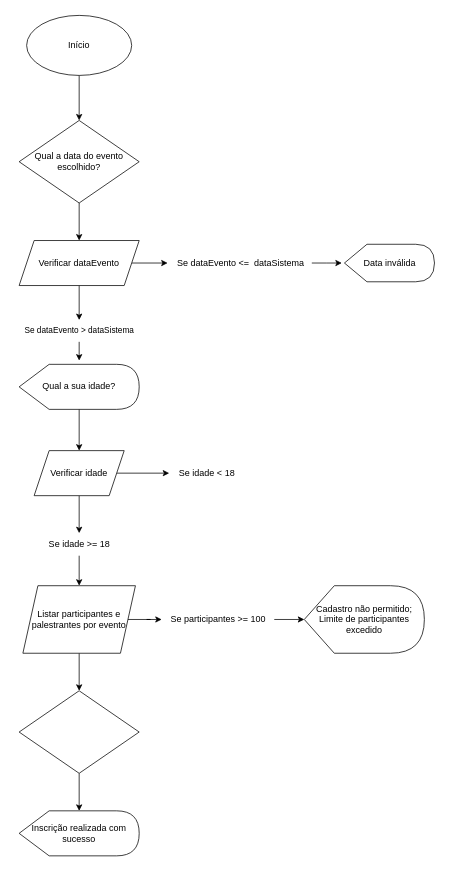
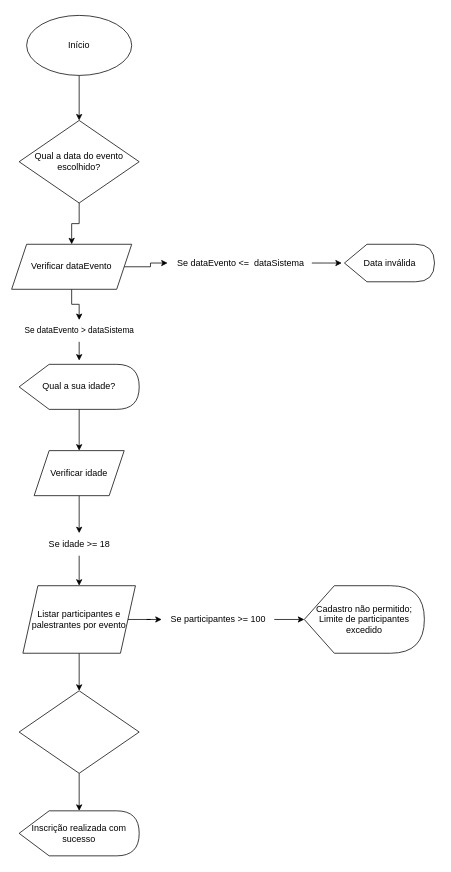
  <mxCell id="0" />
  <mxCell id="1" parent="0" />
  <mxCell id="2" style="edgeStyle=orthogonalEdgeStyle;rounded=0;orthogonalLoop=1;jettySize=auto;html=1;entryX=0.5;entryY=0;entryDx=0;entryDy=0;align=center;labelPosition=center;verticalLabelPosition=middle;verticalAlign=middle;" parent="1" source="3" target="5" edge="1"><mxGeometry relative="1" as="geometry" /></mxCell>
  <mxCell id="3" value="Início" style="ellipse;whiteSpace=wrap;html=1;align=center;labelPosition=center;verticalLabelPosition=middle;verticalAlign=middle;" parent="1" vertex="1"><mxGeometry x="35" y="20" width="140" height="80" as="geometry" /></mxCell>
  <mxCell id="4" style="edgeStyle=orthogonalEdgeStyle;rounded=0;orthogonalLoop=1;jettySize=auto;html=1;entryX=0.5;entryY=0;entryDx=0;entryDy=0;align=center;labelPosition=center;verticalLabelPosition=middle;verticalAlign=middle;" parent="1" source="5" target="11" edge="1"><mxGeometry relative="1" as="geometry" /></mxCell>
  <mxCell id="5" value="Qual a data do evento escolhido?" style="rhombus;whiteSpace=wrap;html=1;align=center;labelPosition=center;verticalLabelPosition=middle;verticalAlign=middle;" parent="1" vertex="1"><mxGeometry x="25" y="160" width="160" height="110" as="geometry" /></mxCell>
  <mxCell id="6" value="Data inválida" style="shape=display;whiteSpace=wrap;html=1;align=center;labelPosition=center;verticalLabelPosition=middle;verticalAlign=middle;" parent="1" vertex="1"><mxGeometry x="458.5" y="325" width="120" height="50" as="geometry" /></mxCell>
  <mxCell id="7" style="edgeStyle=orthogonalEdgeStyle;rounded=0;orthogonalLoop=1;jettySize=auto;html=1;entryX=0.5;entryY=0;entryDx=0;entryDy=0;align=center;labelPosition=center;verticalLabelPosition=middle;verticalAlign=middle;" parent="1" source="8" target="19" edge="1"><mxGeometry relative="1" as="geometry" /></mxCell>
  <mxCell id="8" value="Qual a sua idade?" style="shape=display;whiteSpace=wrap;html=1;align=center;labelPosition=center;verticalLabelPosition=middle;verticalAlign=middle;" parent="1" vertex="1"><mxGeometry x="25" y="485" width="160" height="60" as="geometry" /></mxCell>
  <mxCell id="9" style="edgeStyle=orthogonalEdgeStyle;rounded=0;orthogonalLoop=1;jettySize=auto;html=1;entryX=0.5;entryY=0.033;entryDx=0;entryDy=0;entryPerimeter=0;align=center;labelPosition=center;verticalLabelPosition=middle;verticalAlign=middle;" parent="1" source="11" target="13" edge="1"><mxGeometry relative="1" as="geometry" /></mxCell>
  <mxCell id="10" style="edgeStyle=orthogonalEdgeStyle;rounded=0;orthogonalLoop=1;jettySize=auto;html=1;entryX=-0.011;entryY=0.5;entryDx=0;entryDy=0;entryPerimeter=0;align=center;labelPosition=center;verticalLabelPosition=middle;verticalAlign=middle;" parent="1" source="11" target="16" edge="1"><mxGeometry relative="1" as="geometry" /></mxCell>
- <mxCell id="11" value="Verificar dataEvento" style="shape=parallelogram;perimeter=parallelogramPerimeter;whiteSpace=wrap;html=1;fixedSize=1;align=center;labelPosition=center;verticalLabelPosition=middle;verticalAlign=middle;" parent="1" vertex="1"><mxGeometry x="25" y="320" width="160" height="60" as="geometry" /></mxCell>
+ <mxCell id="11" value="Verificar dataEvento" style="shape=parallelogram;perimeter=parallelogramPerimeter;whiteSpace=wrap;html=1;fixedSize=1;align=center;labelPosition=center;verticalLabelPosition=middle;verticalAlign=middle;" parent="1" vertex="1"><mxGeometry x="15" y="325" width="160" height="60" as="geometry" /></mxCell>
  <mxCell id="12" style="edgeStyle=orthogonalEdgeStyle;rounded=0;orthogonalLoop=1;jettySize=auto;html=1;align=center;labelPosition=center;verticalLabelPosition=middle;verticalAlign=middle;" parent="1" source="13" edge="1"><mxGeometry relative="1" as="geometry"><mxPoint x="105" y="480" as="targetPoint" /></mxGeometry></mxCell>
  <mxCell id="13" value="&lt;span style=&quot;font-size: 11px; background-color: rgb(255, 255, 255);&quot;&gt;Se dataEvento &amp;gt; dataSistema&lt;/span&gt;" style="text;html=1;align=center;verticalAlign=middle;resizable=0;points=[];autosize=1;strokeColor=none;fillColor=none;labelPosition=center;verticalLabelPosition=middle;" parent="1" vertex="1"><mxGeometry x="20" y="425" width="170" height="30" as="geometry" /></mxCell>
  <mxCell id="14" value="&lt;span style=&quot;color: rgba(0, 0, 0, 0); font-family: monospace; font-size: 0px;&quot;&gt;%3CmxGraphModel%3E%3Croot%3E%3CmxCell%20id%3D%220%22%2F%3E%3CmxCell%20id%3D%221%22%20parent%3D%220%22%2F%3E%3CmxCell%20id%3D%222%22%20value%3D%22Se%20a%20data%20for%20anterior%20a%20data%20atual%22%20style%3D%22edgeStyle%3DorthogonalEdgeStyle%3Brounded%3D0%3BorthogonalLoop%3D1%3BjettySize%3Dauto%3Bhtml%3D1%3BstartArrow%3Dnone%3B%22%20edge%3D%221%22%20parent%3D%221%22%3E%3CmxGeometry%20relative%3D%221%22%20as%3D%22geometry%22%3E%3CmxPoint%20x%3D%22250%22%20y%3D%22270%22%20as%3D%22sourcePoint%22%2F%3E%3CmxPoint%20x%3D%22320%22%20y%3D%22270%22%20as%3D%22targetPoint%22%2F%3E%3CArray%20as%3D%22points%22%3E%3CmxPoint%20x%3D%22360%22%20y%3D%22270%22%2F%3E%3CmxPoint%20x%3D%22360%22%20y%3D%22280%22%2F%3E%3CmxPoint%20x%3D%22320%22%20y%3D%22280%22%2F%3E%3C%2FArray%3E%3C%2FmxGeometry%3E%3C%2FmxCell%3E%3C%2Froot%3E%3C%2FmxGraphModel%3E&lt;/span&gt;&lt;span style=&quot;color: rgba(0, 0, 0, 0); font-family: monospace; font-size: 0px;&quot;&gt;%3CmxGraphModel%3E%3Croot%3E%3CmxCell%20id%3D%220%22%2F%3E%3CmxCell%20id%3D%221%22%20parent%3D%220%22%2F%3E%3CmxCell%20id%3D%222%22%20value%3D%22Se%20a%20data%20for%20anterior%20a%20data%20atual%22%20style%3D%22edgeStyle%3DorthogonalEdgeStyle%3Brounded%3D0%3BorthogonalLoop%3D1%3BjettySize%3Dauto%3Bhtml%3D1%3BstartArrow%3Dnone%3B%22%20edge%3D%221%22%20parent%3D%221%22%3E%3CmxGeometry%20relative%3D%221%22%20as%3D%22geometry%22%3E%3CmxPoint%20x%3D%22250%22%20y%3D%22270%22%20as%3D%22sourcePoint%22%2F%3E%3CmxPoint%20x%3D%22320%22%20y%3D%22270%22%20as%3D%22targetPoint%22%2F%3E%3CArray%20as%3D%22points%22%3E%3CmxPoint%20x%3D%22360%22%20y%3D%22270%22%2F%3E%3CmxPoint%20x%3D%22360%22%20y%3D%22280%22%2F%3E%3CmxPoint%20x%3D%22320%22%20y%3D%22280%22%2F%3E%3C%2FArray%3E%3C%2FmxGeometry%3E%3C%2FmxCell%3E%3C%2Froot%3E%3C%2FmxGraphModel%3ESe'&lt;/span&gt;" style="text;html=1;align=center;verticalAlign=middle;resizable=0;points=[];autosize=1;strokeColor=none;fillColor=none;labelPosition=center;verticalLabelPosition=middle;" parent="1" vertex="1"><mxGeometry x="375" y="425" width="20" height="30" as="geometry" /></mxCell>
  <mxCell id="15" style="edgeStyle=orthogonalEdgeStyle;rounded=0;orthogonalLoop=1;jettySize=auto;html=1;align=center;labelPosition=center;verticalLabelPosition=middle;verticalAlign=middle;" parent="1" source="16" edge="1"><mxGeometry relative="1" as="geometry"><mxPoint x="455" y="350" as="targetPoint" /></mxGeometry></mxCell>
  <mxCell id="16" value="Se dataEvento &amp;lt;=&amp;nbsp; dataSistema" style="text;html=1;align=center;verticalAlign=middle;resizable=0;points=[];autosize=1;strokeColor=none;fillColor=none;labelPosition=center;verticalLabelPosition=middle;" parent="1" vertex="1"><mxGeometry x="225" y="335" width="190" height="30" as="geometry" /></mxCell>
- <mxCell id="17" style="edgeStyle=orthogonalEdgeStyle;rounded=0;orthogonalLoop=1;jettySize=auto;html=1;align=center;labelPosition=center;verticalLabelPosition=middle;verticalAlign=middle;" parent="1" source="19" target="20" edge="1"><mxGeometry relative="1" as="geometry" /></mxCell>
  <mxCell id="18" style="edgeStyle=orthogonalEdgeStyle;rounded=0;orthogonalLoop=1;jettySize=auto;html=1;entryX=0.5;entryY=0;entryDx=0;entryDy=0;entryPerimeter=0;align=center;labelPosition=center;verticalLabelPosition=middle;verticalAlign=middle;" parent="1" source="19" target="22" edge="1"><mxGeometry relative="1" as="geometry" /></mxCell>
  <mxCell id="19" value="Verificar idade" style="shape=parallelogram;perimeter=parallelogramPerimeter;whiteSpace=wrap;html=1;fixedSize=1;align=center;labelPosition=center;verticalLabelPosition=middle;verticalAlign=middle;" parent="1" vertex="1"><mxGeometry x="45" y="600" width="120" height="60" as="geometry" /></mxCell>
- <mxCell id="20" value="Se idade &amp;lt; 18" style="text;html=1;align=center;verticalAlign=middle;resizable=0;points=[];autosize=1;strokeColor=none;fillColor=none;labelPosition=center;verticalLabelPosition=middle;" parent="1" vertex="1"><mxGeometry x="225" y="615" width="100" height="30" as="geometry" /></mxCell>
  <mxCell id="21" value="" style="edgeStyle=orthogonalEdgeStyle;rounded=0;orthogonalLoop=1;jettySize=auto;html=1;align=center;labelPosition=center;verticalLabelPosition=middle;verticalAlign=middle;" parent="1" source="22" target="25" edge="1"><mxGeometry relative="1" as="geometry" /></mxCell>
  <mxCell id="22" value="Se idade &amp;gt;= 18" style="text;html=1;align=center;verticalAlign=middle;resizable=0;points=[];autosize=1;strokeColor=none;fillColor=none;labelPosition=center;verticalLabelPosition=middle;" parent="1" vertex="1"><mxGeometry x="55" y="710" width="100" height="30" as="geometry" /></mxCell>
  <mxCell id="23" value="" style="edgeStyle=orthogonalEdgeStyle;rounded=0;orthogonalLoop=1;jettySize=auto;html=1;align=center;labelPosition=center;verticalLabelPosition=middle;verticalAlign=middle;" parent="1" source="25" edge="1"><mxGeometry relative="1" as="geometry"><mxPoint x="105" y="920" as="targetPoint" /></mxGeometry></mxCell>
  <mxCell id="24" value="" style="edgeStyle=orthogonalEdgeStyle;rounded=0;orthogonalLoop=1;jettySize=auto;html=1;align=center;labelPosition=center;verticalLabelPosition=middle;verticalAlign=middle;" parent="1" source="25" target="27" edge="1"><mxGeometry relative="1" as="geometry" /></mxCell>
  <mxCell id="25" value="Listar participantes e palestrantes por evento" style="shape=parallelogram;perimeter=parallelogramPerimeter;whiteSpace=wrap;html=1;fixedSize=1;align=center;labelPosition=center;verticalLabelPosition=middle;verticalAlign=middle;" parent="1" vertex="1"><mxGeometry x="30" y="780" width="150" height="90" as="geometry" /></mxCell>
  <mxCell id="26" value="" style="edgeStyle=orthogonalEdgeStyle;rounded=0;orthogonalLoop=1;jettySize=auto;html=1;align=center;labelPosition=center;verticalLabelPosition=middle;verticalAlign=middle;" parent="1" source="27" target="29" edge="1"><mxGeometry relative="1" as="geometry" /></mxCell>
  <mxCell id="27" value="Se participantes &amp;gt;= 100" style="text;html=1;align=center;verticalAlign=middle;resizable=0;points=[];autosize=1;strokeColor=none;fillColor=none;labelPosition=center;verticalLabelPosition=middle;" parent="1" vertex="1"><mxGeometry x="215" y="810" width="150" height="30" as="geometry" /></mxCell>
  <mxCell id="28" value="" style="edgeStyle=orthogonalEdgeStyle;rounded=0;orthogonalLoop=1;jettySize=auto;html=1;align=center;labelPosition=center;verticalLabelPosition=middle;verticalAlign=middle;startArrow=none;" parent="1" source="31" target="30" edge="1"><mxGeometry relative="1" as="geometry"><mxPoint x="105" y="950" as="sourcePoint" /></mxGeometry></mxCell>
  <mxCell id="29" value="Cadastro não permitido; Limite de participantes excedido" style="shape=display;whiteSpace=wrap;html=1;align=center;labelPosition=center;verticalLabelPosition=middle;verticalAlign=middle;" parent="1" vertex="1"><mxGeometry x="405" y="780" width="160" height="90" as="geometry" /></mxCell>
  <mxCell id="30" value="Inscrição realizada com sucesso" style="shape=display;whiteSpace=wrap;html=1;align=center;labelPosition=center;verticalLabelPosition=middle;verticalAlign=middle;" parent="1" vertex="1"><mxGeometry x="25" y="1080" width="160" height="60" as="geometry" /></mxCell>
  <mxCell id="31" value="&lt;span style=&quot;color: rgba(0, 0, 0, 0); font-family: monospace; font-size: 0px; text-align: start;&quot;&gt;SSS&lt;/span&gt;" style="rhombus;whiteSpace=wrap;html=1;" vertex="1" parent="1"><mxGeometry x="25" y="920" width="160" height="110" as="geometry" /></mxCell>
